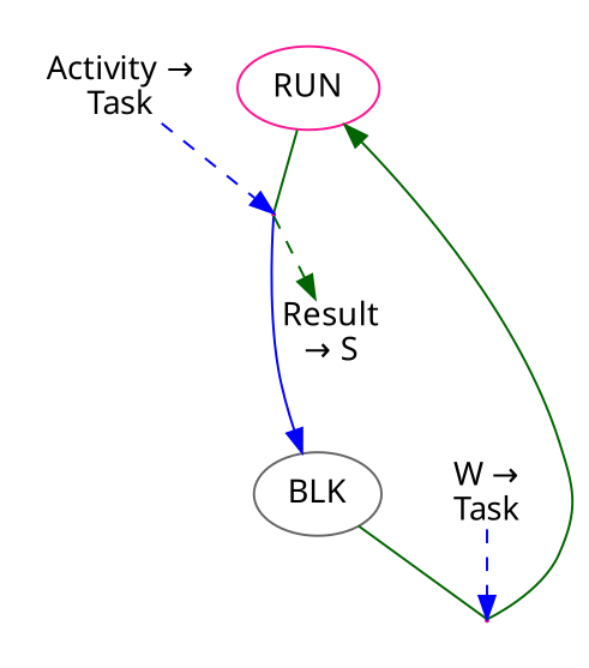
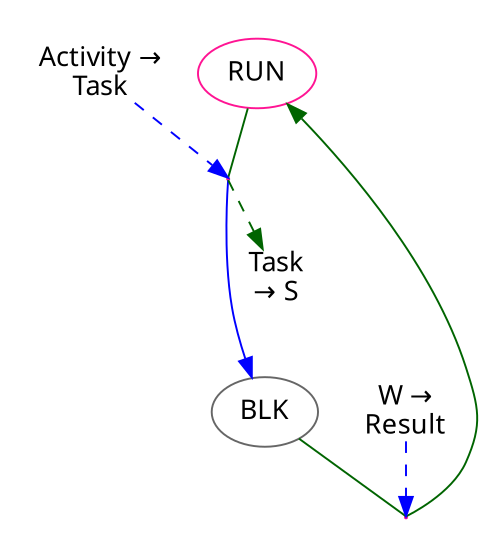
  digraph {
    color=white
    fontname="sans-serif"
    node [color=deeppink fontname="sans-serif" shape=plain]
    edge [color=darkgreen fontname="sans-serif"]
    n1 [label=RUN shape=ellipse]
    T_0_18446744073709551615 [height=0.015 shape=point width=0.015]
    n3 [color=gray40 label=BLK shape=ellipse]
-   n4 [label="Result\n&#8594; S"]
+   n4 [label="Task\n&#8594; S"]
    n5 [label="Activity &#8594;\nTask"]
    T_1_18446744073709551615 [height=0.015 shape=point width=0.015]
-   n7 [color=gray40 label="W &#8594;\nTask"]
+   n7 [color=gray40 label="W &#8594;\nResult"]
    subgraph cluster_1 {
      n1
      T_0_18446744073709551615
      n3
      n4
      n5
    }
    subgraph cluster_2 {
      T_1_18446744073709551615
      n7
    }
    n1 -> T_0_18446744073709551615 [arrowhead=none direction=forward]
    T_0_18446744073709551615 -> n3 [color=blue]
    T_0_18446744073709551615 -> n4 [style=dashed]
    n3 -> T_1_18446744073709551615 [arrowhead=none direction=forward]
    n4 -> n3 [style=invis color=""]
    n5 -> T_0_18446744073709551615 [color=blue style=dashed]
    T_1_18446744073709551615 -> n1
    n7 -> T_1_18446744073709551615 [color=blue style=dashed]
  }
